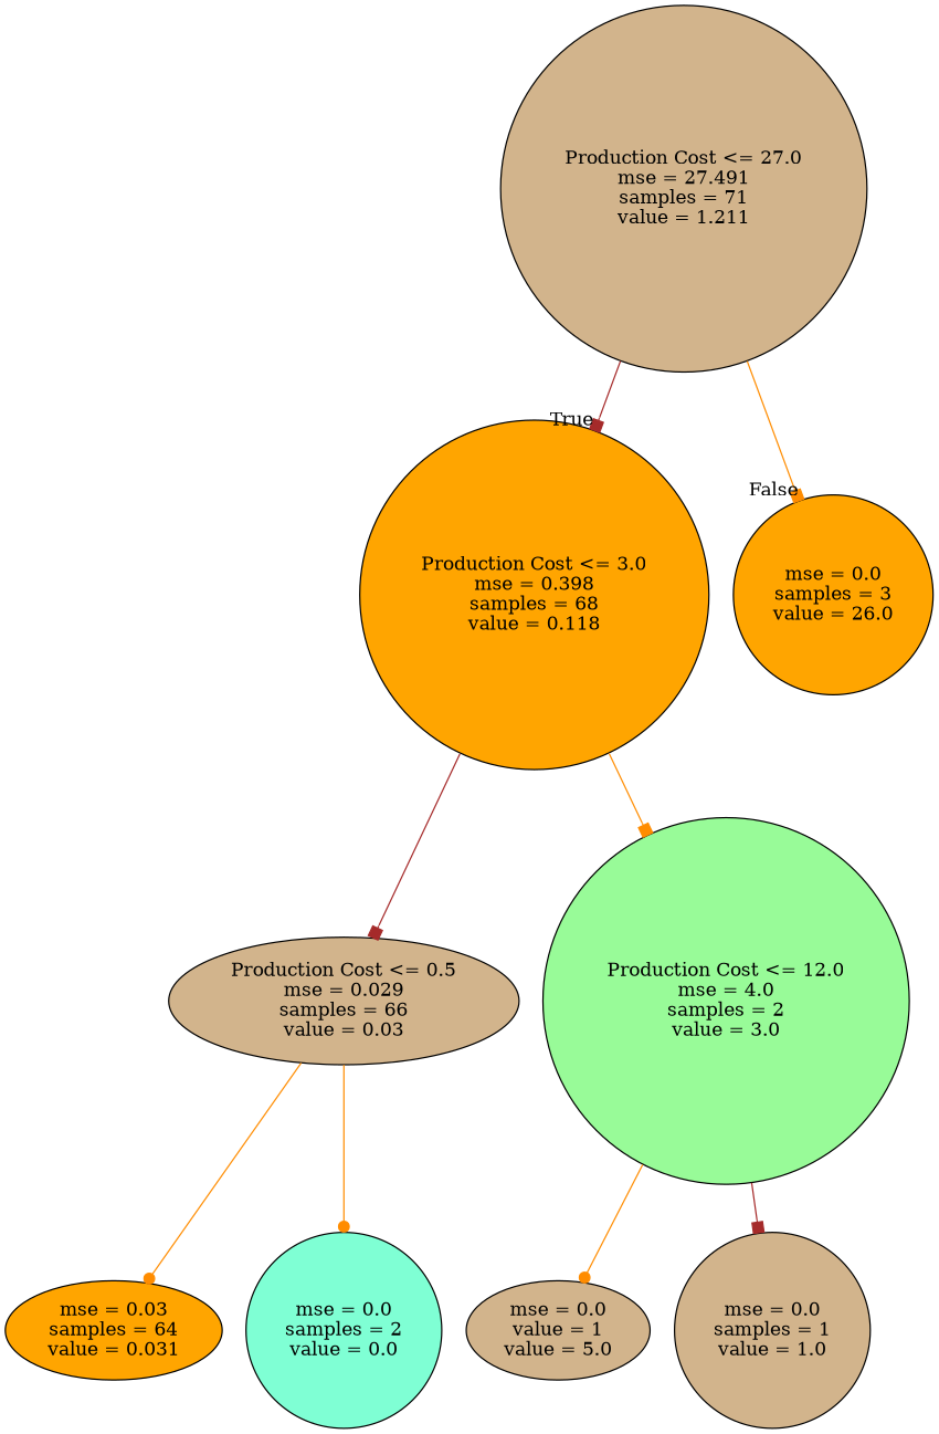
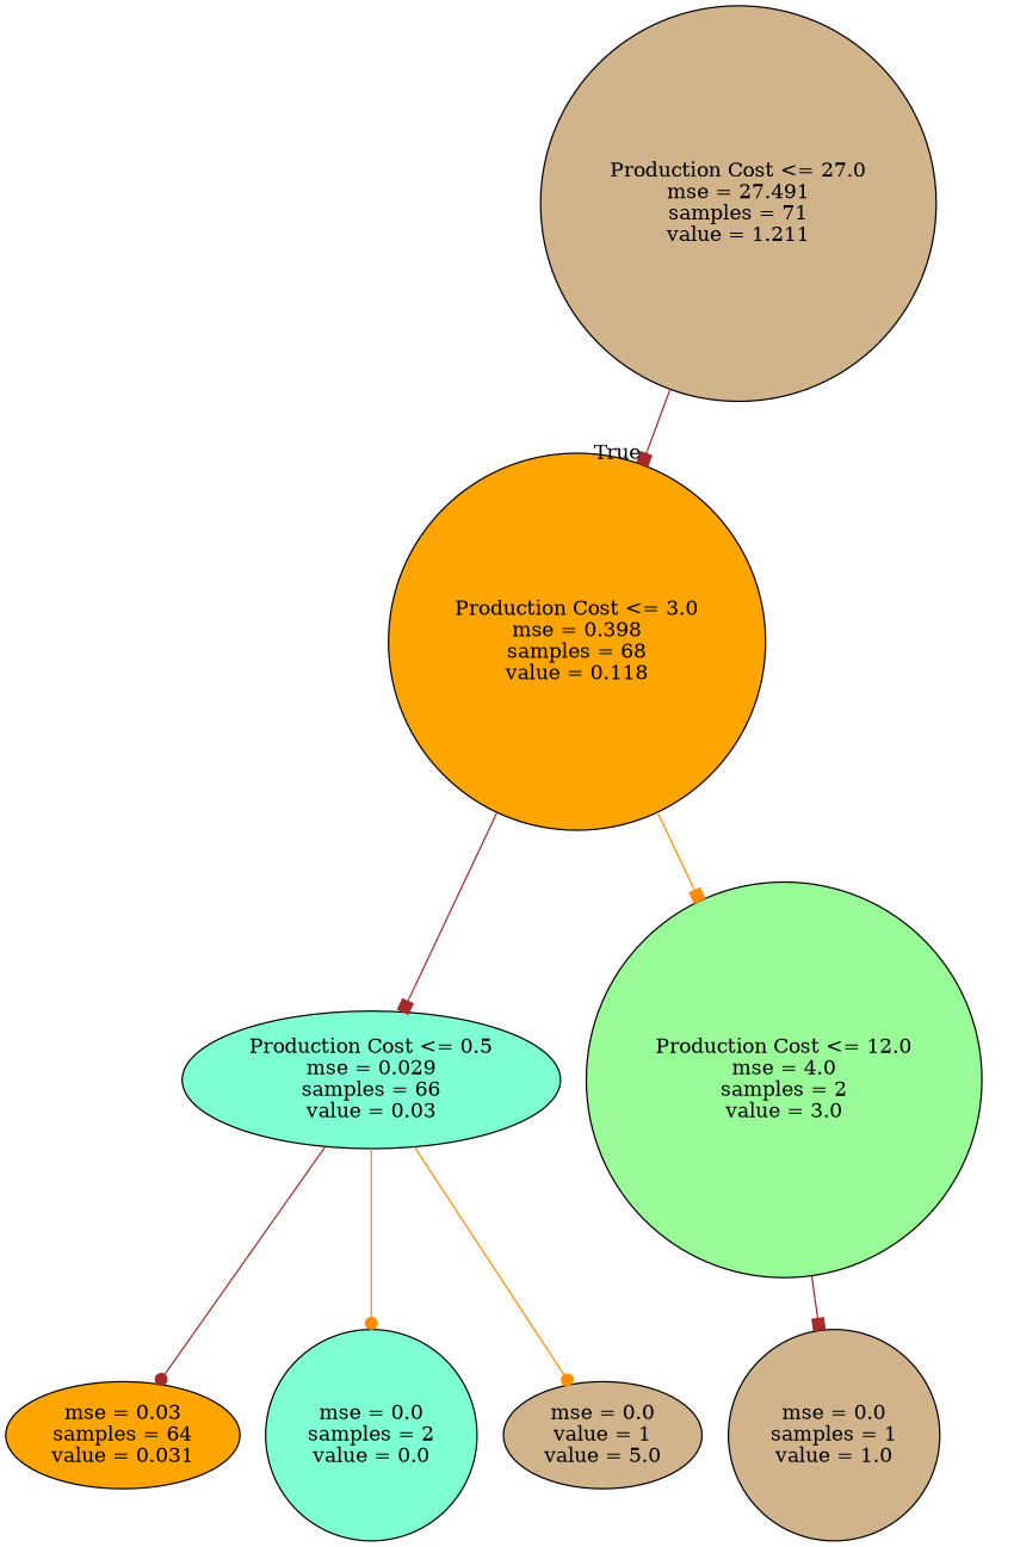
  digraph {
    node [fillcolor=tan shape=circle style=filled]
    edge [arrowhead=box color=darkorange]
    n1 [label="Production Cost <= 27.0\nmse = 27.491\nsamples = 71\nvalue = 1.211"]
    n2 [fillcolor=orange label="Production Cost <= 3.0\nmse = 0.398\nsamples = 68\nvalue = 0.118"]
-   n3 [fillcolor=orange label="mse = 0.0\nsamples = 3\nvalue = 26.0"]
-   n4 [label="Production Cost <= 0.5\nmse = 0.029\nsamples = 66\nvalue = 0.03" shape=ellipse]
+   n4 [fillcolor=aquamarine label="Production Cost <= 0.5\nmse = 0.029\nsamples = 66\nvalue = 0.03" shape=ellipse]
    n5 [fillcolor=palegreen label="Production Cost <= 12.0\nmse = 4.0\nsamples = 2\nvalue = 3.0"]
    n6 [fillcolor=orange label="mse = 0.03\nsamples = 64\nvalue = 0.031" shape=ellipse]
    n7 [fillcolor=aquamarine label="mse = 0.0\nsamples = 2\nvalue = 0.0"]
    n8 [label="mse = 0.0\nvalue = 1\nvalue = 5.0" shape=ellipse]
    n9 [label="mse = 0.0\nsamples = 1\nvalue = 1.0"]
    n1 -> n2 [color=brown headlabel=True labelangle=45 labeldistance=2.5]
-   n1 -> n3 [headlabel=False labelangle=-45 labeldistance=2.5]
    n2 -> n4 [color=brown]
    n2 -> n5
-   n4 -> n6 [arrowhead=dot]
+   n4 -> n6 [arrowhead=dot color=brown]
    n4 -> n7 [arrowhead=dot]
-   n5 -> n8 [arrowhead=dot]
+   n4 -> n8 [arrowhead=dot]
    n5 -> n9 [color=brown]
  }
